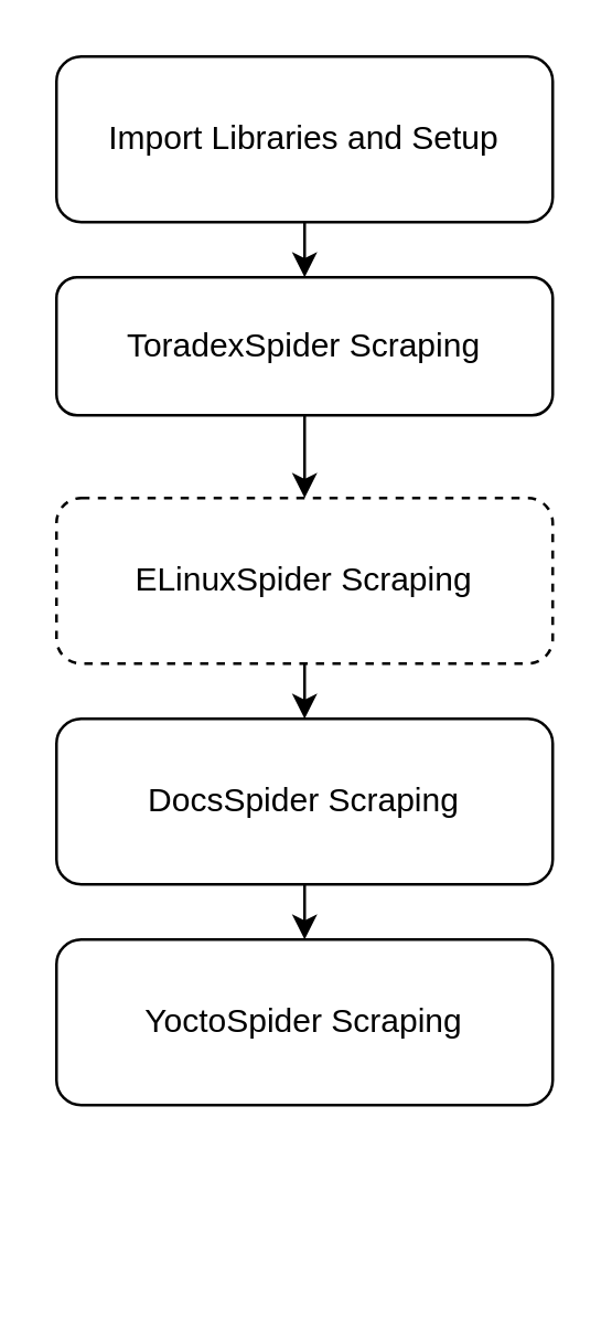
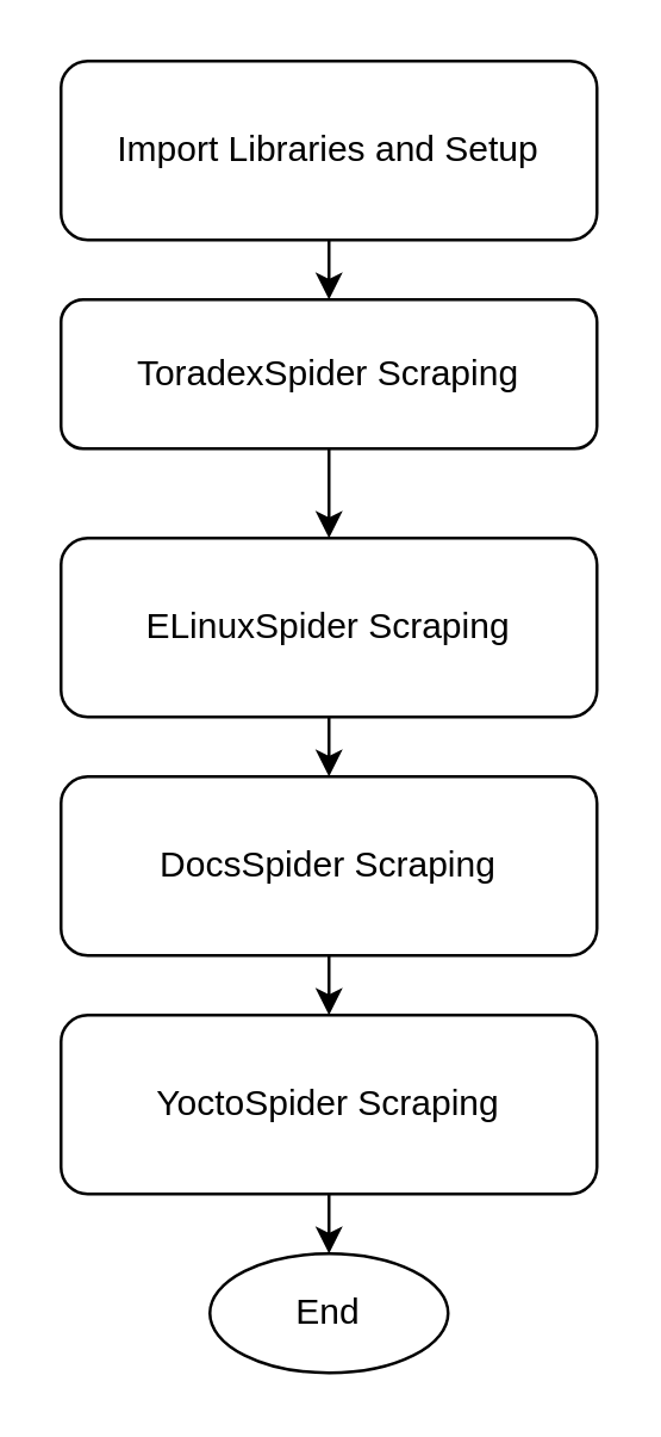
  <mxCell id="0" />
  <mxCell id="1" parent="0" />
  <mxCell id="2" value="Import Libraries and Setup" style="rounded=1;whiteSpace=wrap;html=1;" vertex="1" parent="1"><mxGeometry x="20" y="20" width="180" height="60" as="geometry" /></mxCell>
  <mxCell id="3" value="ToradexSpider Scraping" style="rounded=1;whiteSpace=wrap;html=1;" vertex="1" parent="1"><mxGeometry x="20" y="100" width="180" height="50" as="geometry" /></mxCell>
- <mxCell id="4" value="ELinuxSpider Scraping" style="rounded=1;whiteSpace=wrap;html=1;dashed=1;" vertex="1" parent="1"><mxGeometry x="20" y="180" width="180" height="60" as="geometry" /></mxCell>
+ <mxCell id="4" value="ELinuxSpider Scraping" style="rounded=1;whiteSpace=wrap;html=1;" vertex="1" parent="1"><mxGeometry x="20" y="180" width="180" height="60" as="geometry" /></mxCell>
  <mxCell id="5" value="DocsSpider Scraping" style="rounded=1;whiteSpace=wrap;html=1;" vertex="1" parent="1"><mxGeometry x="20" y="260" width="180" height="60" as="geometry" /></mxCell>
  <mxCell id="6" value="YoctoSpider Scraping" style="rounded=1;whiteSpace=wrap;html=1;" vertex="1" parent="1"><mxGeometry x="20" y="340" width="180" height="60" as="geometry" /></mxCell>
+ <mxCell id="7" value="End" style="ellipse;whiteSpace=wrap;html=1;" vertex="1" parent="1"><mxGeometry x="70" y="420" width="80" height="40" as="geometry" /></mxCell>
  <mxCell id="8" style="edgeStyle=orthogonalEdgeStyle;rounded=0;orthogonalLoop=1;jettySize=auto;html=1;exitX=0.5;exitY=1;exitDx=0;exitDy=0;entryX=0.5;entryY=0;entryDx=0;entryDy=0;" edge="1" parent="1" source="2" target="3"><mxGeometry relative="1" as="geometry" /></mxCell>
  <mxCell id="9" style="edgeStyle=orthogonalEdgeStyle;rounded=0;orthogonalLoop=1;jettySize=auto;html=1;exitX=0.5;exitY=1;exitDx=0;exitDy=0;entryX=0.5;entryY=0;entryDx=0;entryDy=0;" edge="1" parent="1" source="3" target="4"><mxGeometry relative="1" as="geometry" /></mxCell>
  <mxCell id="10" style="edgeStyle=orthogonalEdgeStyle;rounded=0;orthogonalLoop=1;jettySize=auto;html=1;exitX=0.5;exitY=1;exitDx=0;exitDy=0;entryX=0.5;entryY=0;entryDx=0;entryDy=0;" edge="1" parent="1" source="4" target="5"><mxGeometry relative="1" as="geometry" /></mxCell>
  <mxCell id="11" style="edgeStyle=orthogonalEdgeStyle;rounded=0;orthogonalLoop=1;jettySize=auto;html=1;exitX=0.5;exitY=1;exitDx=0;exitDy=0;entryX=0.5;entryY=0;entryDx=0;entryDy=0;" edge="1" parent="1" source="5" target="6"><mxGeometry relative="1" as="geometry" /></mxCell>
+ <mxCell id="12" style="edgeStyle=orthogonalEdgeStyle;rounded=0;orthogonalLoop=1;jettySize=auto;html=1;exitX=0.5;exitY=1;exitDx=0;exitDy=0;entryX=0.5;entryY=0;entryDx=0;entryDy=0;" edge="1" parent="1" source="6" target="7"><mxGeometry relative="1" as="geometry" /></mxCell>
